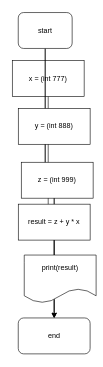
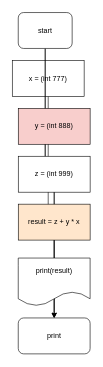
  <mxCell id="0" />
  <mxCell id="1" parent="0" />
- <mxCell id="2" value="end" style="rounded=1;whiteSpace=wrap;html=1;" parent="1" vertex="1"><mxGeometry x="30" y="530" width="120" height="60" as="geometry" /></mxCell>
+ <mxCell id="2" value="print" style="rounded=1;whiteSpace=wrap;html=1;" parent="1" vertex="1"><mxGeometry x="30" y="530" width="120" height="60" as="geometry" /></mxCell>
  <mxCell id="3" style="edgeStyle=orthogonalEdgeStyle;rounded=0;orthogonalLoop=1;jettySize=auto;html=1;entryX=0.5;entryY=0;entryDx=0;entryDy=0;" edge="1" parent="1" source="4" target="2"><mxGeometry relative="1" as="geometry" /></mxCell>
  <mxCell id="4" value="x = (int 777)" style="rounded=0;whiteSpace=wrap;html=1;" parent="1" vertex="1"><mxGeometry x="20" y="100" width="120" height="60" as="geometry" /></mxCell>
  <mxCell id="5" style="edgeStyle=orthogonalEdgeStyle;rounded=0;orthogonalLoop=1;jettySize=auto;html=1;" parent="1" source="7" target="2" edge="1"><mxGeometry relative="1" as="geometry" /></mxCell>
  <mxCell id="6" style="edgeStyle=orthogonalEdgeStyle;rounded=0;orthogonalLoop=1;jettySize=auto;html=1;entryX=0.5;entryY=0;entryDx=0;entryDy=0;" edge="1" parent="1" source="7" target="2"><mxGeometry relative="1" as="geometry" /></mxCell>
  <mxCell id="7" value="start" style="rounded=1;whiteSpace=wrap;html=1;" parent="1" vertex="1"><mxGeometry x="30" y="20" width="90" height="60" as="geometry" /></mxCell>
- <mxCell id="8" value="y = (int 888)" style="rounded=0;whiteSpace=wrap;html=1;" parent="1" vertex="1"><mxGeometry x="30" y="180" width="120" height="60" as="geometry" /></mxCell>
- <mxCell id="9" value="z = (int 999)" style="rounded=0;whiteSpace=wrap;html=1;" parent="1" vertex="1"><mxGeometry x="35" y="270" width="120" height="60" as="geometry" /></mxCell>
- <mxCell id="10" value="&lt;span class=&quot;hljs-string&quot;&gt;result&lt;/span&gt; &lt;span class=&quot;hljs-string&quot;&gt;=&lt;/span&gt; &lt;span class=&quot;hljs-string&quot;&gt;z&lt;/span&gt; &lt;span class=&quot;hljs-string&quot;&gt;+&lt;/span&gt; &lt;span class=&quot;hljs-string&quot;&gt;y&lt;/span&gt; &lt;span class=&quot;hljs-string&quot;&gt;*&lt;/span&gt; &lt;span class=&quot;hljs-string&quot;&gt;x&lt;/span&gt;" style="rounded=0;whiteSpace=wrap;html=1;" parent="1" vertex="1"><mxGeometry x="30" y="340" width="120" height="60" as="geometry" /></mxCell>
- <mxCell id="11" value="&#10;&lt;span class=&quot;hljs-built_in&quot;&gt;print&lt;/span&gt;(result)&#10;&#10;" style="shape=document;whiteSpace=wrap;html=1;boundedLbl=1;" parent="1" vertex="1"><mxGeometry x="40" y="425" width="120" height="80" as="geometry" /></mxCell>
+ <mxCell id="8" value="y = (int 888)" style="rounded=0;whiteSpace=wrap;html=1;fillColor=#f8cecc;" parent="1" vertex="1"><mxGeometry x="30" y="180" width="120" height="60" as="geometry" /></mxCell>
+ <mxCell id="9" value="z = (int 999)" style="rounded=0;whiteSpace=wrap;html=1;" parent="1" vertex="1"><mxGeometry x="30" y="260" width="120" height="60" as="geometry" /></mxCell>
+ <mxCell id="10" value="&lt;span class=&quot;hljs-string&quot;&gt;result&lt;/span&gt; &lt;span class=&quot;hljs-string&quot;&gt;=&lt;/span&gt; &lt;span class=&quot;hljs-string&quot;&gt;z&lt;/span&gt; &lt;span class=&quot;hljs-string&quot;&gt;+&lt;/span&gt; &lt;span class=&quot;hljs-string&quot;&gt;y&lt;/span&gt; &lt;span class=&quot;hljs-string&quot;&gt;*&lt;/span&gt; &lt;span class=&quot;hljs-string&quot;&gt;x&lt;/span&gt;" style="rounded=0;whiteSpace=wrap;html=1;fillColor=#ffe6cc;" parent="1" vertex="1"><mxGeometry x="30" y="340" width="120" height="60" as="geometry" /></mxCell>
+ <mxCell id="11" value="&#10;&lt;span class=&quot;hljs-built_in&quot;&gt;print&lt;/span&gt;(result)&#10;&#10;" style="shape=document;whiteSpace=wrap;html=1;boundedLbl=1;" parent="1" vertex="1"><mxGeometry x="30" y="430" width="120" height="80" as="geometry" /></mxCell>
